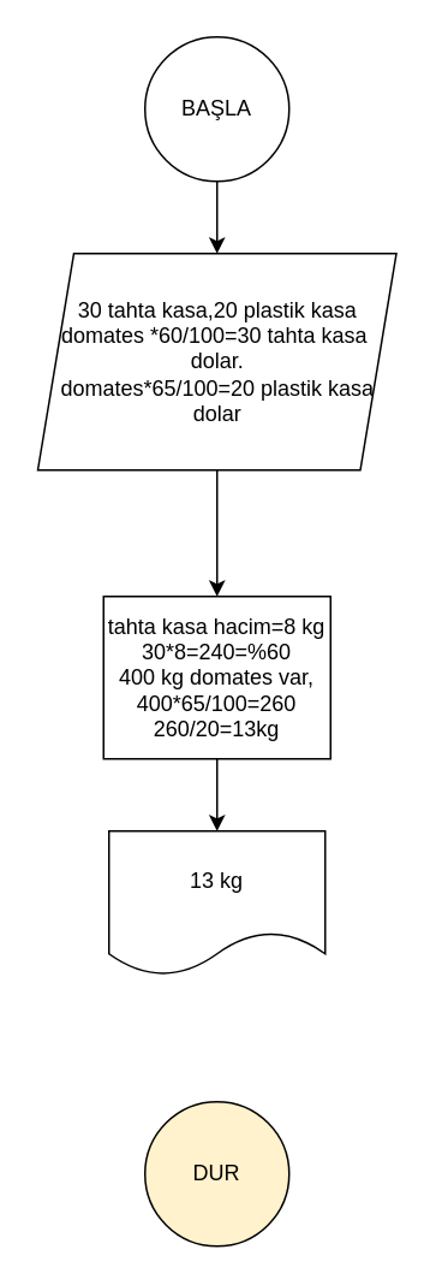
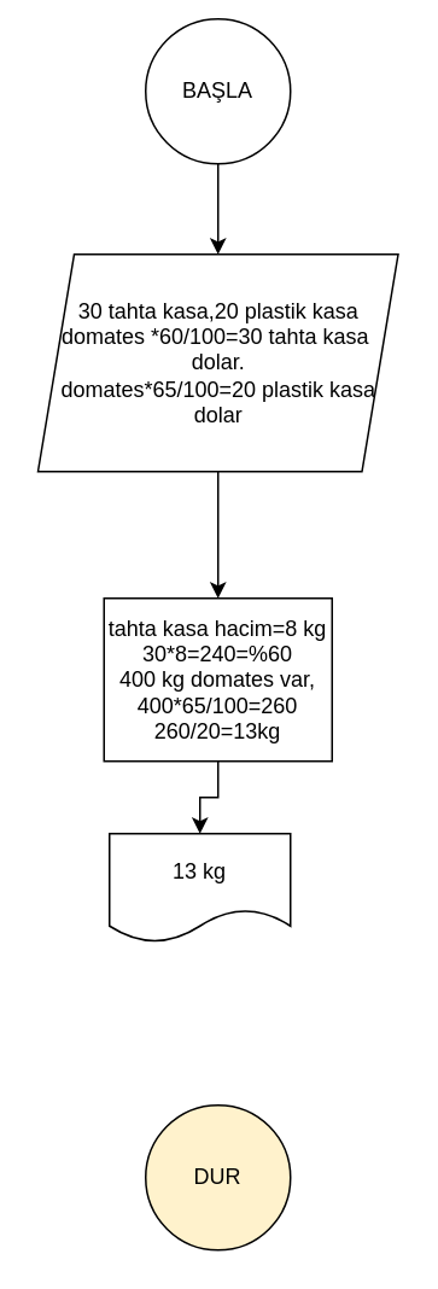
  <mxCell id="0" />
  <mxCell id="1" parent="0" />
  <mxCell id="2" value="DUR" style="ellipse;whiteSpace=wrap;html=1;aspect=fixed;fillColor=#fff2cc;" vertex="1" parent="1"><mxGeometry x="80" y="610" width="80" height="80" as="geometry" /></mxCell>
  <mxCell id="3" value="" style="edgeStyle=orthogonalEdgeStyle;rounded=0;orthogonalLoop=1;jettySize=auto;html=1;" edge="1" parent="1" source="4" target="6"><mxGeometry relative="1" as="geometry" /></mxCell>
- <mxCell id="4" value="BAŞLA" style="ellipse;whiteSpace=wrap;html=1;aspect=fixed;" vertex="1" parent="1"><mxGeometry x="80" y="20" width="80" height="80" as="geometry" /></mxCell>
+ <mxCell id="4" value="BAŞLA" style="ellipse;whiteSpace=wrap;html=1;aspect=fixed;" vertex="1" parent="1"><mxGeometry x="80" y="10" width="80" height="80" as="geometry" /></mxCell>
  <mxCell id="5" value="" style="edgeStyle=orthogonalEdgeStyle;rounded=0;orthogonalLoop=1;jettySize=auto;html=1;" edge="1" parent="1" source="6" target="8"><mxGeometry relative="1" as="geometry" /></mxCell>
  <mxCell id="6" value="30 tahta kasa,20 plastik kasa&lt;br&gt;domates *60/100=30 tahta kasa&amp;nbsp;&lt;br&gt;dolar.&lt;br&gt;domates*65/100=20 plastik kasa dolar" style="shape=parallelogram;perimeter=parallelogramPerimeter;whiteSpace=wrap;html=1;fixedSize=1;" vertex="1" parent="1"><mxGeometry x="20.5" y="140" width="199" height="120" as="geometry" /></mxCell>
  <mxCell id="7" value="" style="edgeStyle=orthogonalEdgeStyle;rounded=0;orthogonalLoop=1;jettySize=auto;html=1;" edge="1" parent="1" source="8" target="9"><mxGeometry relative="1" as="geometry" /></mxCell>
  <mxCell id="8" value="tahta kasa hacim=8 kg&lt;br&gt;30*8=240=%60&lt;br&gt;400 kg domates var,&lt;br&gt;400*65/100=260&lt;br&gt;260/20=13kg" style="rounded=0;whiteSpace=wrap;html=1;" vertex="1" parent="1"><mxGeometry x="57" y="330" width="126" height="90" as="geometry" /></mxCell>
- <mxCell id="9" value="13 kg" style="shape=document;whiteSpace=wrap;html=1;boundedLbl=1;" vertex="1" parent="1"><mxGeometry x="60" y="460" width="120" height="80" as="geometry" /></mxCell>
+ <mxCell id="9" value="13 kg" style="shape=document;whiteSpace=wrap;html=1;boundedLbl=1;" vertex="1" parent="1"><mxGeometry x="60" y="460" width="100" height="60" as="geometry" /></mxCell>
